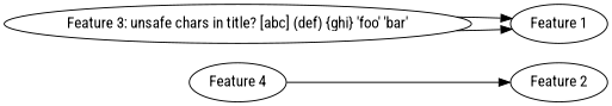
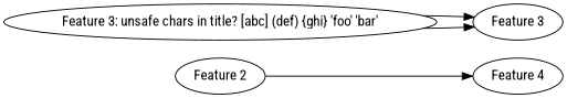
  digraph {
    fontname="Roboto Condensed"
    rankdir=LR
    node [fontname="Roboto Condensed"]
    edge [fontname="Roboto Condensed"]
    n1 [label="Feature 4"]
    n2 [label="Feature 2"]
-   n3 [label="Feature 1"]
+   n3 [label="Feature 3"]
    n4 [label="Feature 3: unsafe chars in title? [abc] (def) {ghi} 'foo' 'bar'"]
-   n1 -> n2
+   n2 -> n1
    n4 -> n3
    n4 -> n3
  }
